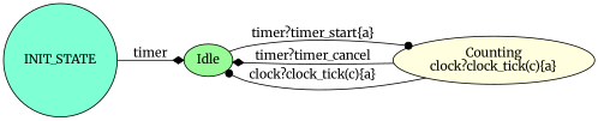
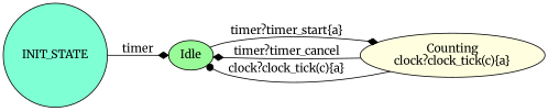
  digraph {
    fontname=Merriweather
    rankdir=LR
    node [fontname=Merriweather shape=ellipse style=filled]
    edge [arrowhead=diamond fontname=Merriweather]
    INIT_STATE [color=black fillcolor=aquamarine shape=circle]
    n2 [fillcolor=palegreen label=Idle]
    n3 [fillcolor=lightyellow label="Counting\nclock?clock_tick(c){a}"]
    INIT_STATE -> n2 [label=timer]
-   n2 -> n3 [arrowhead=dot label="timer?timer_start{a}"]
+   n2 -> n3 [label="timer?timer_start{a}"]
    n3 -> n2 [label="timer?timer_cancel"]
    n3 -> n2 [arrowhead=dot label="clock?clock_tick(c){a}"]
  }
